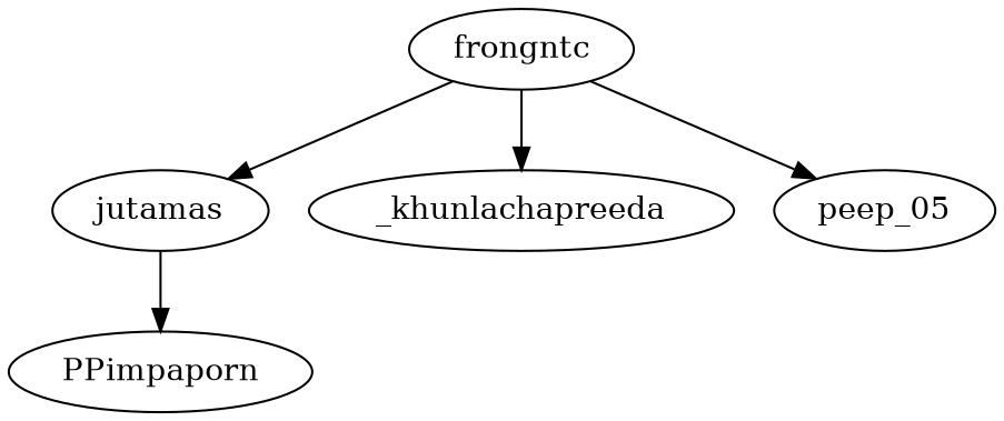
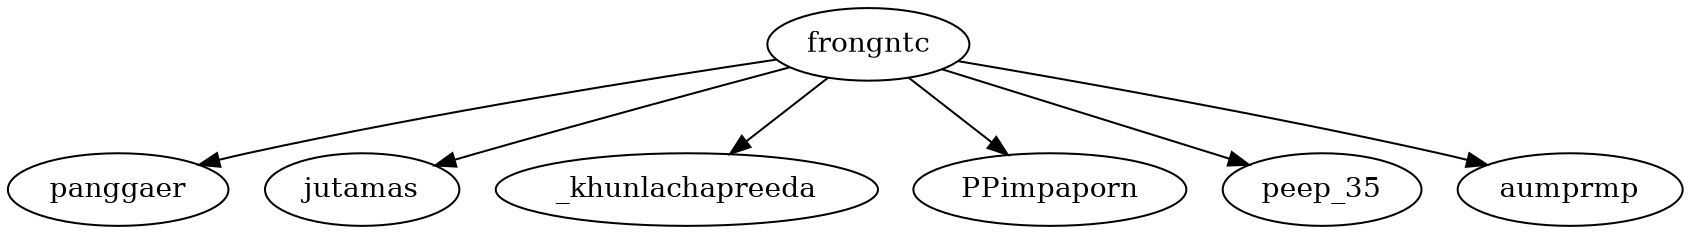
  strict digraph {
    frongntc
+   panggaer
    n3 [label=jutamas]
    n4 [label=_khunlachapreeda]
    PPimpaporn
-   peep_05
+   peep_05 [label=peep_35]
+   aumprmp
+   frongntc -> panggaer
    frongntc -> n3
    frongntc -> n4
-   n3 -> PPimpaporn
+   frongntc -> PPimpaporn
    frongntc -> peep_05
+   frongntc -> aumprmp
  }
